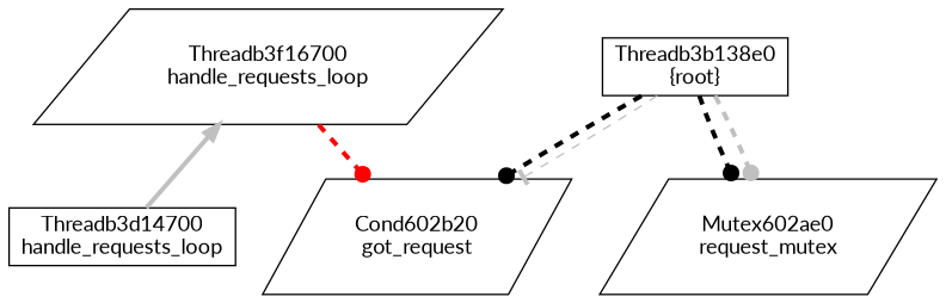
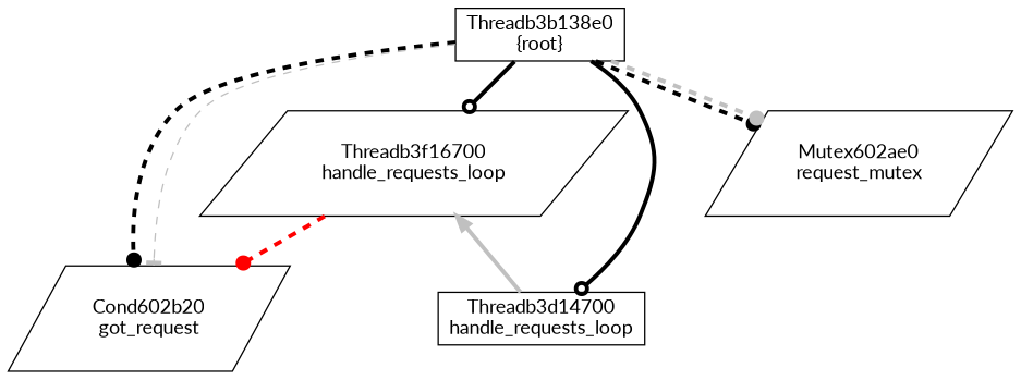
  digraph {
    fontname=Lato
    node [color=black fontname=Lato shape=parallelogram]
    edge [arrowhead=dot fontname=Lato penwidth=3 style=dashed]
    n1 [label="Threadb3f16700\nhandle_requests_loop"]
    n2 [label="Cond602b20\ngot_request"]
    n3 [label="Threadb3d14700\nhandle_requests_loop" shape=box]
    n4 [label="Mutex602ae0\nrequest_mutex"]
    n5 [label="Threadb3b138e0\n{root}" shape=box]
    n1 -> n2 [color=red]
    n1 -> n3 [arrowhead=normal color=grey dir=back style=bold]
+   n5 -> n1 [arrowhead=odot style=bold]
    n5 -> n2
    n5 -> n2 [arrowhead=tee color=grey penwdith=6 penwidth=""]
+   n5 -> n3 [arrowhead=odot style=bold]
    n5 -> n4
    n5 -> n4 [color=grey]
  }
